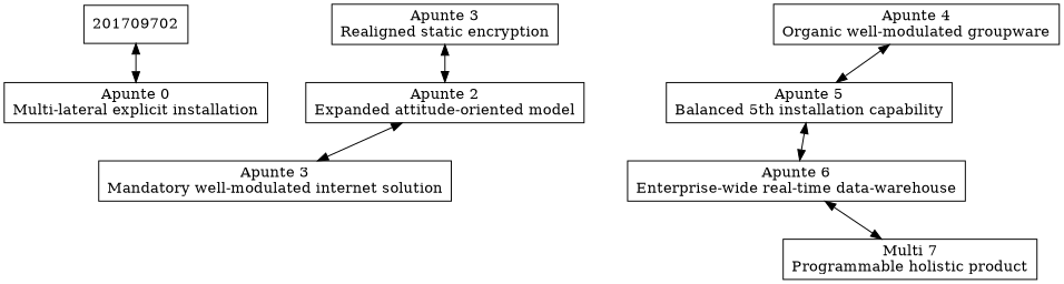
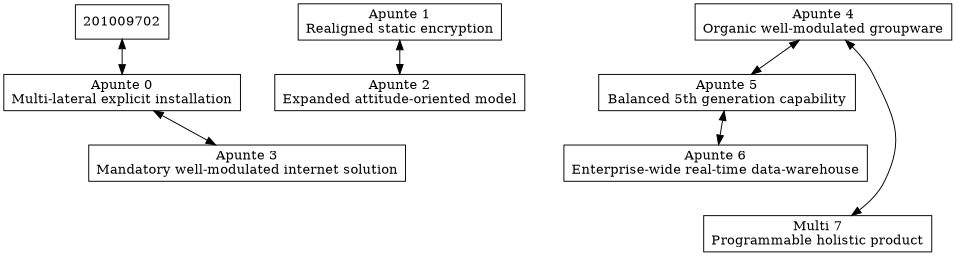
  digraph {
    nodesep=0.5
    rankdir=TB
    node [shape=box]
    edge [dir=both]
-   n1 [label=201709702]
+   n1 [label=201009702]
    n2 [label="Apunte 0\nMulti-lateral explicit installation"]
-   n3 [label="Apunte 3\nRealigned static encryption"]
+   n3 [label="Apunte 1\nRealigned static encryption"]
    n4 [label="Apunte 2\nExpanded attitude-oriented model"]
    n5 [label="Apunte 3\nMandatory well-modulated internet solution"]
    n6 [label="Apunte 4\nOrganic well-modulated groupware"]
-   n7 [label="Apunte 5\nBalanced 5th installation capability"]
+   n7 [label="Apunte 5\nBalanced 5th generation capability"]
    n8 [label="Apunte 6\nEnterprise-wide real-time data-warehouse"]
    n9 [label="Multi 7\nProgrammable holistic product"]
    n1 -> n2
    n3 -> n4
-   n4 -> n5
+   n2 -> n5
    n6 -> n7
    n7 -> n8
-   n8 -> n9
+   n6 -> n9
  }
